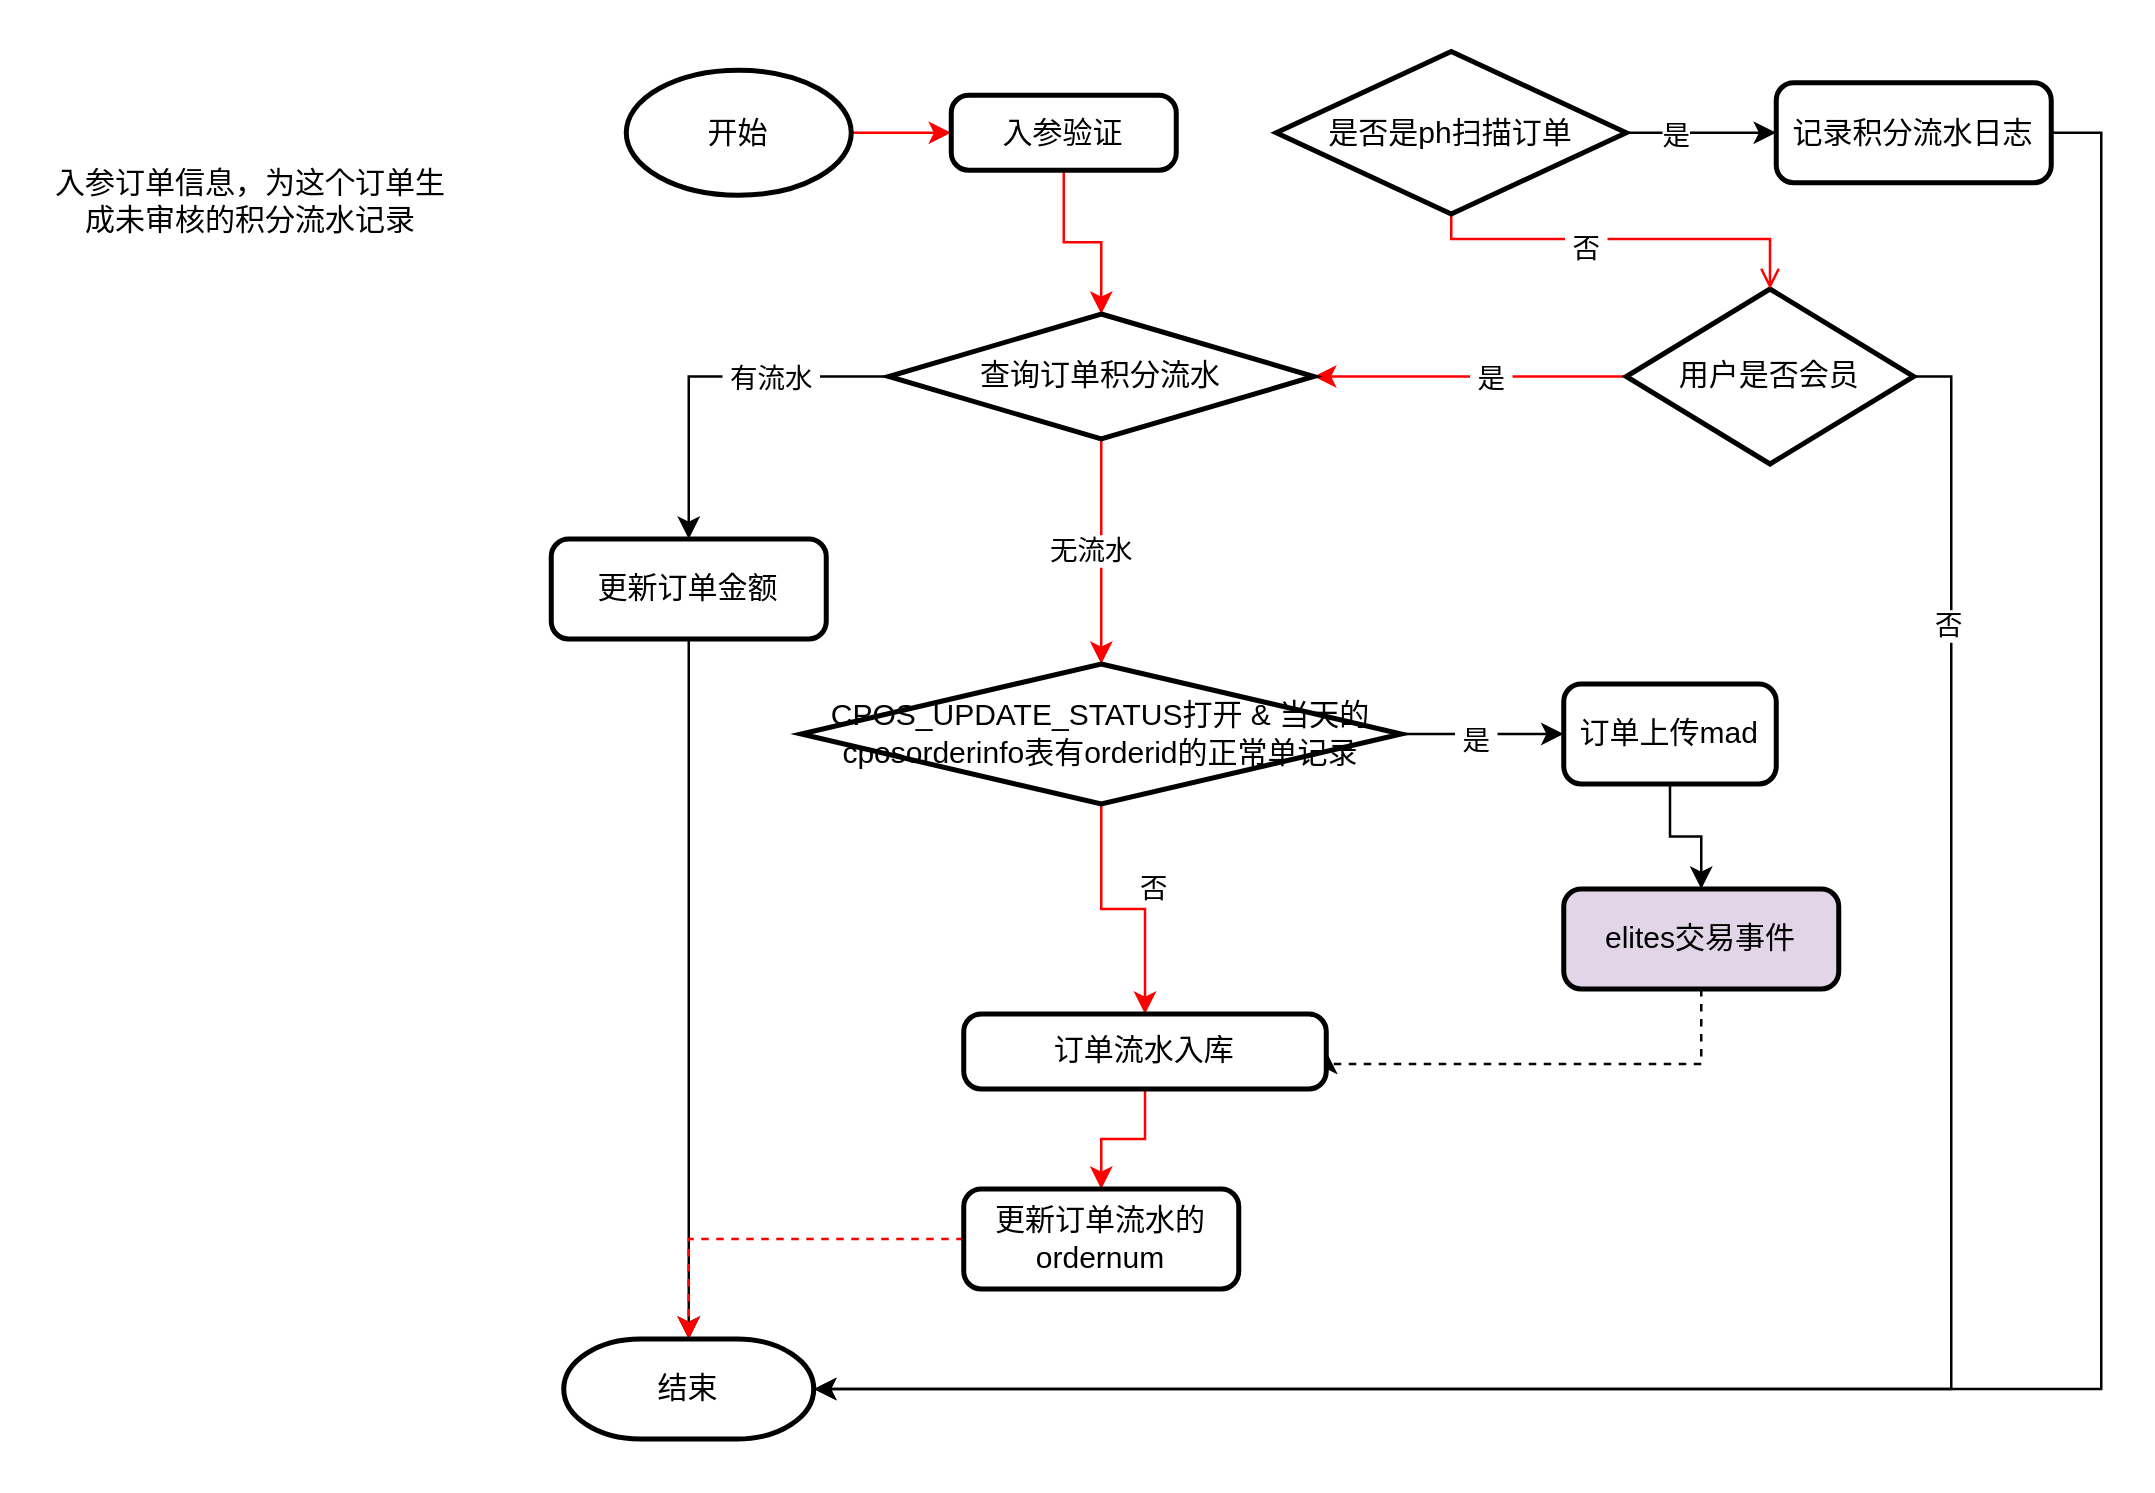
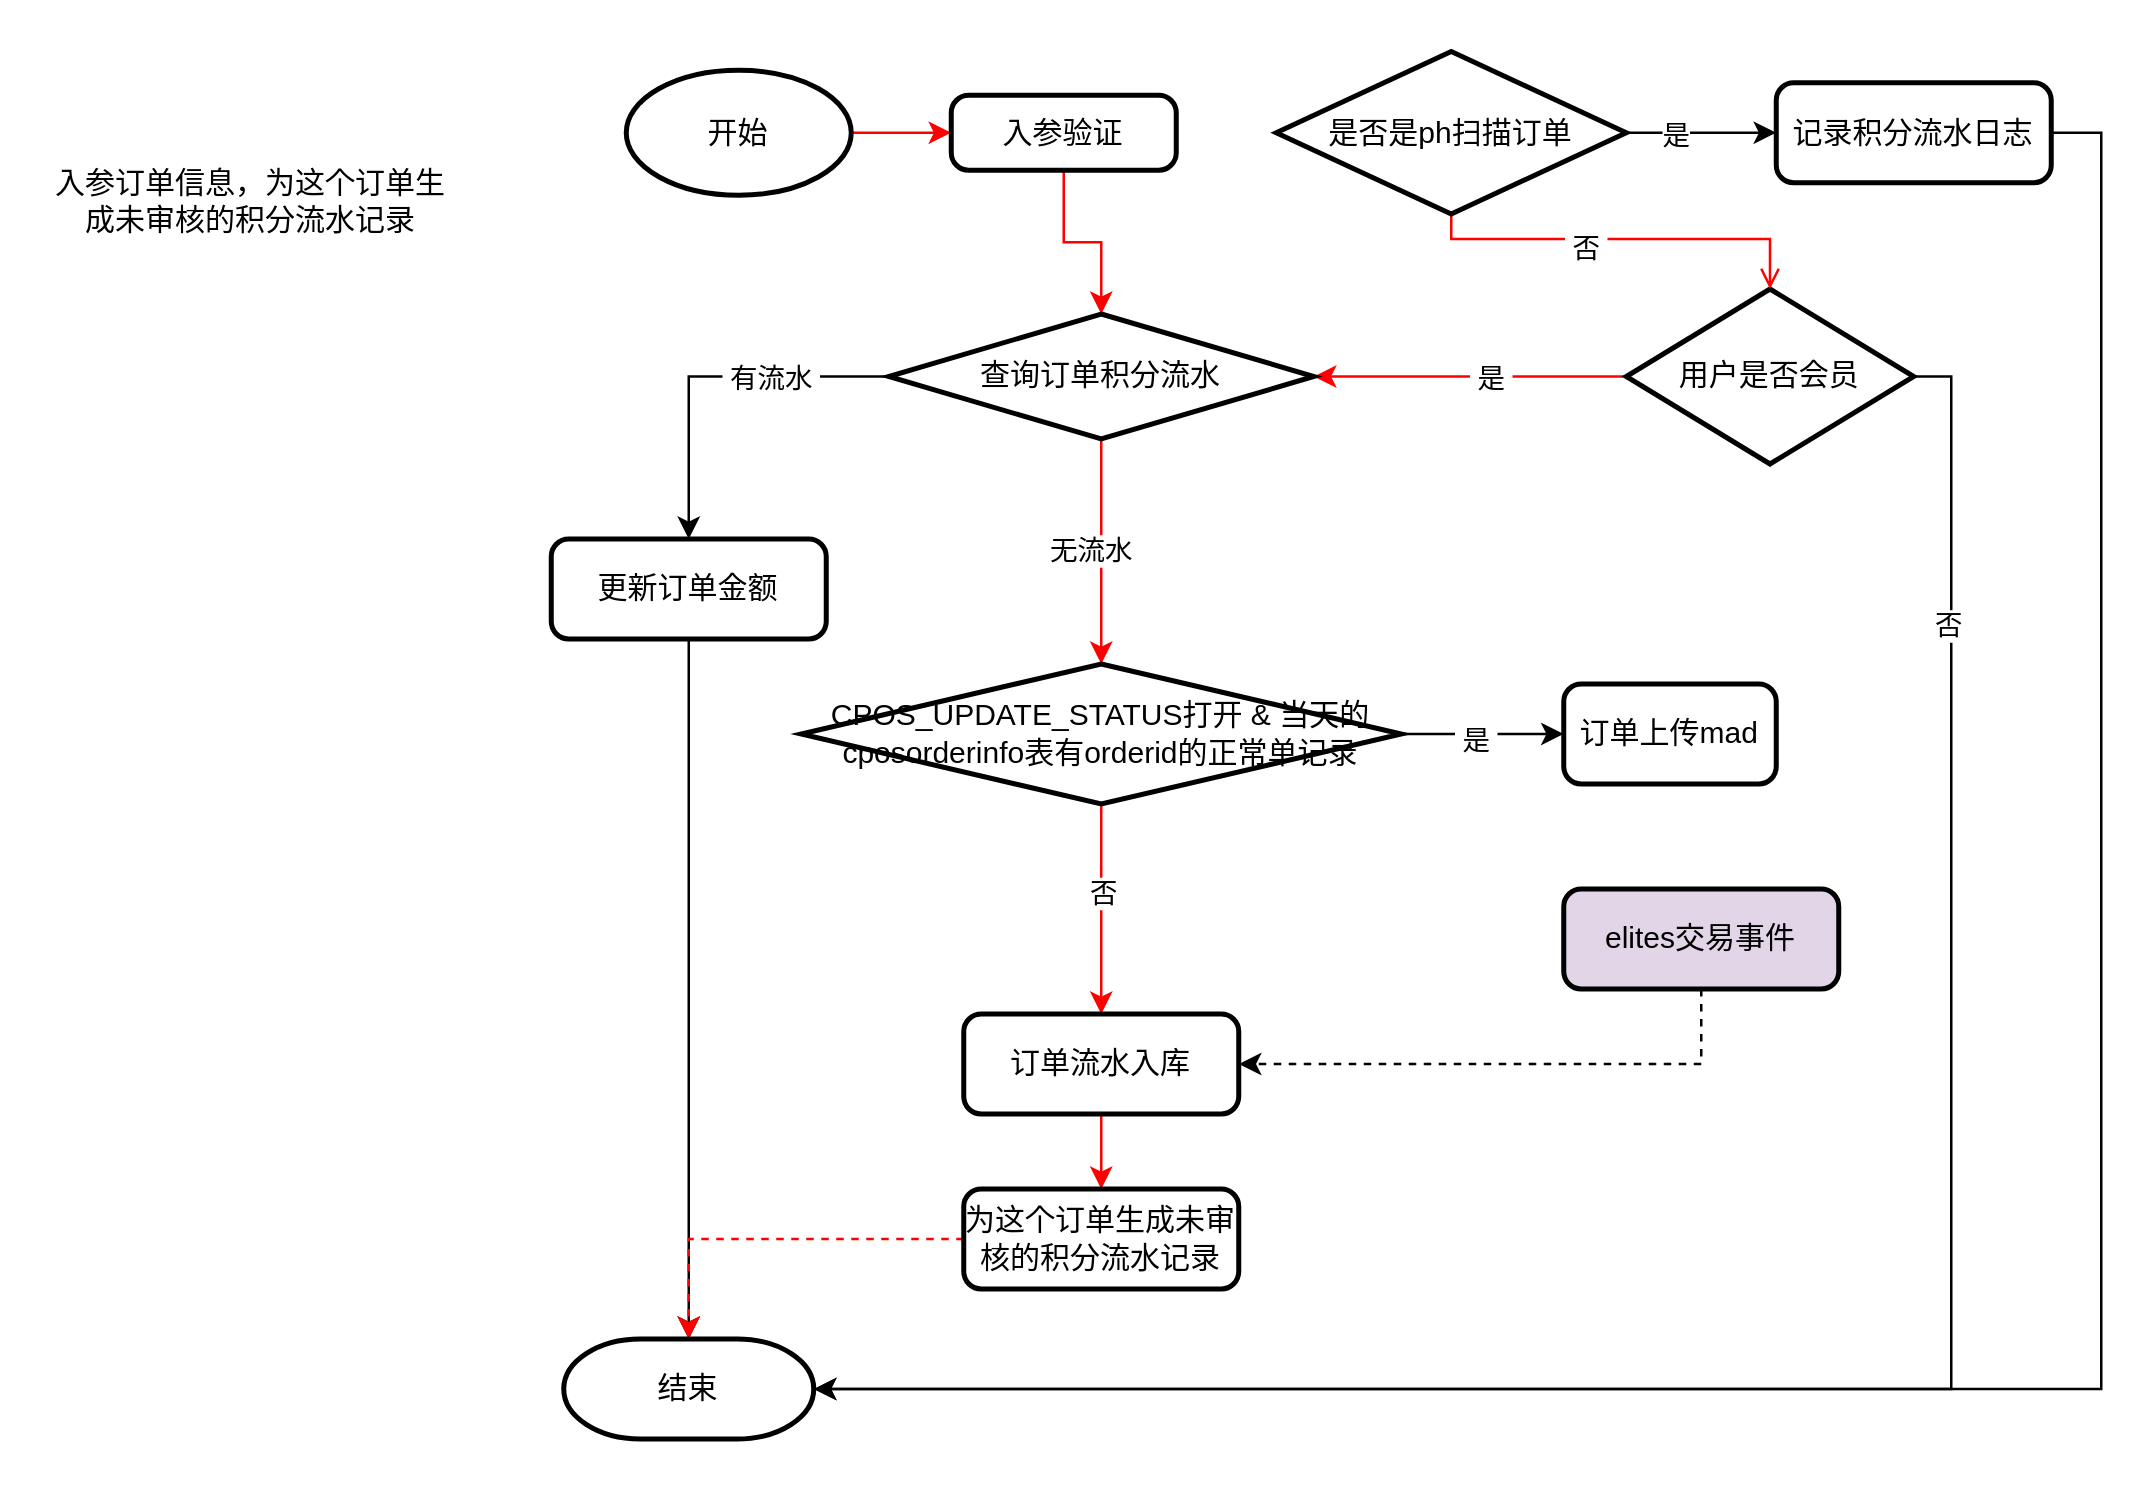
  <mxCell id="0" />
  <mxCell id="1" parent="0" />
  <mxCell id="2" style="edgeStyle=orthogonalEdgeStyle;rounded=0;orthogonalLoop=1;jettySize=auto;html=1;entryX=1;entryY=0.5;entryDx=0;entryDy=0;entryPerimeter=0;strokeColor=#FF0000;" edge="1" parent="1" source="6" target="15"><mxGeometry relative="1" as="geometry"><mxPoint x="540" y="195" as="targetPoint" /></mxGeometry></mxCell>
  <mxCell id="3" value="&amp;nbsp;是&amp;nbsp;" style="edgeLabel;html=1;align=center;verticalAlign=middle;resizable=0;points=[];" vertex="1" connectable="0" parent="2"><mxGeometry x="-0.117" y="2" relative="1" as="geometry"><mxPoint y="-2" as="offset" /></mxGeometry></mxCell>
  <mxCell id="4" style="edgeStyle=orthogonalEdgeStyle;rounded=0;orthogonalLoop=1;jettySize=auto;html=1;entryX=1;entryY=0.5;entryDx=0;entryDy=0;entryPerimeter=0;" edge="1" parent="1" source="6" target="31"><mxGeometry relative="1" as="geometry"><Array as="points"><mxPoint x="780" y="150" /><mxPoint x="780" y="555" /></Array></mxGeometry></mxCell>
  <mxCell id="5" value="否" style="edgeLabel;html=1;align=center;verticalAlign=middle;resizable=0;points=[];" vertex="1" connectable="0" parent="4"><mxGeometry x="-0.739" y="-2" relative="1" as="geometry"><mxPoint as="offset" /></mxGeometry></mxCell>
  <mxCell id="6" value="&lt;span&gt;用户是否会员&lt;/span&gt;" style="strokeWidth=2;html=1;shape=mxgraph.flowchart.decision;whiteSpace=wrap;" vertex="1" parent="1"><mxGeometry x="650" y="115" width="115" height="70" as="geometry" /></mxCell>
  <mxCell id="7" style="edgeStyle=orthogonalEdgeStyle;rounded=0;orthogonalLoop=1;jettySize=auto;html=1;strokeColor=#FF0000;" edge="1" parent="1" source="8" target="10"><mxGeometry relative="1" as="geometry" /></mxCell>
  <mxCell id="8" value="开始" style="strokeWidth=2;html=1;shape=mxgraph.flowchart.start_1;whiteSpace=wrap;" vertex="1" parent="1"><mxGeometry x="250" y="27.5" width="90" height="50" as="geometry" /></mxCell>
  <mxCell id="9" style="edgeStyle=orthogonalEdgeStyle;rounded=0;orthogonalLoop=1;jettySize=auto;html=1;strokeColor=#FF0000;" edge="1" parent="1" source="10" target="15"><mxGeometry relative="1" as="geometry" /></mxCell>
  <mxCell id="10" value="&lt;span&gt;入参验证&lt;/span&gt;" style="rounded=1;whiteSpace=wrap;html=1;absoluteArcSize=1;arcSize=14;strokeWidth=2;" vertex="1" parent="1"><mxGeometry x="380" y="37.5" width="90" height="30" as="geometry" /></mxCell>
  <mxCell id="11" style="edgeStyle=orthogonalEdgeStyle;rounded=0;orthogonalLoop=1;jettySize=auto;html=1;exitX=0;exitY=0.5;exitDx=0;exitDy=0;exitPerimeter=0;" edge="1" parent="1" source="15" target="17"><mxGeometry relative="1" as="geometry" /></mxCell>
  <mxCell id="12" value="&amp;nbsp;有流水&amp;nbsp;" style="edgeLabel;html=1;align=center;verticalAlign=middle;resizable=0;points=[];" vertex="1" connectable="0" parent="11"><mxGeometry x="-0.171" y="-1" relative="1" as="geometry"><mxPoint x="12" y="1" as="offset" /></mxGeometry></mxCell>
  <mxCell id="13" style="edgeStyle=orthogonalEdgeStyle;rounded=0;orthogonalLoop=1;jettySize=auto;html=1;entryX=0.5;entryY=0;entryDx=0;entryDy=0;entryPerimeter=0;strokeColor=#FF0000;" edge="1" parent="1" source="15" target="22"><mxGeometry relative="1" as="geometry" /></mxCell>
  <mxCell id="14" value="无流水" style="edgeLabel;html=1;align=center;verticalAlign=middle;resizable=0;points=[];" vertex="1" connectable="0" parent="13"><mxGeometry x="0.304" y="3" relative="1" as="geometry"><mxPoint x="-8" y="-15" as="offset" /></mxGeometry></mxCell>
  <mxCell id="15" value="&lt;span&gt;查询订单积分流水&lt;/span&gt;" style="strokeWidth=2;html=1;shape=mxgraph.flowchart.decision;whiteSpace=wrap;" vertex="1" parent="1"><mxGeometry x="355" y="125" width="170" height="50" as="geometry" /></mxCell>
  <mxCell id="16" style="edgeStyle=orthogonalEdgeStyle;rounded=0;orthogonalLoop=1;jettySize=auto;html=1;entryX=0.5;entryY=0;entryDx=0;entryDy=0;entryPerimeter=0;" edge="1" parent="1" source="17" target="31"><mxGeometry relative="1" as="geometry" /></mxCell>
  <mxCell id="17" value="更新订单金额" style="rounded=1;whiteSpace=wrap;html=1;absoluteArcSize=1;arcSize=14;strokeWidth=2;" vertex="1" parent="1"><mxGeometry x="220" y="215" width="110" height="40" as="geometry" /></mxCell>
  <mxCell id="18" style="edgeStyle=orthogonalEdgeStyle;rounded=0;orthogonalLoop=1;jettySize=auto;html=1;entryX=0;entryY=0.5;entryDx=0;entryDy=0;" edge="1" parent="1" source="22" target="24"><mxGeometry relative="1" as="geometry" /></mxCell>
  <mxCell id="19" value="&amp;nbsp;是&amp;nbsp;" style="edgeLabel;html=1;align=center;verticalAlign=middle;resizable=0;points=[];" vertex="1" connectable="0" parent="18"><mxGeometry x="-0.111" y="-2" relative="1" as="geometry"><mxPoint as="offset" /></mxGeometry></mxCell>
  <mxCell id="20" style="edgeStyle=orthogonalEdgeStyle;rounded=0;orthogonalLoop=1;jettySize=auto;html=1;entryX=0.5;entryY=0;entryDx=0;entryDy=0;strokeColor=#FF0000;" edge="1" parent="1" source="22" target="28"><mxGeometry relative="1" as="geometry" /></mxCell>
  <mxCell id="21" value="否" style="edgeLabel;html=1;align=center;verticalAlign=middle;resizable=0;points=[];" vertex="1" connectable="0" parent="20"><mxGeometry x="0.149" y="-4" relative="1" as="geometry"><mxPoint x="4" y="-13" as="offset" /></mxGeometry></mxCell>
  <mxCell id="22" value="&lt;span&gt;CPOS_UPDATE_STATUS打开 &amp;amp; 当天的cposorderinfo表有orderid的正常单记录&lt;/span&gt;" style="strokeWidth=2;html=1;shape=mxgraph.flowchart.decision;whiteSpace=wrap;" vertex="1" parent="1"><mxGeometry y="265" width="240" height="56" as="geometry" x="320" /></mxCell>
- <mxCell id="23" style="edgeStyle=orthogonalEdgeStyle;rounded=0;orthogonalLoop=1;jettySize=auto;html=1;" edge="1" parent="1" source="24" target="26"><mxGeometry relative="1" as="geometry" /></mxCell>
  <mxCell id="24" value="订单上传mad" style="rounded=1;whiteSpace=wrap;html=1;absoluteArcSize=1;arcSize=14;strokeWidth=2;" vertex="1" parent="1"><mxGeometry x="625" y="273" width="85" height="40" as="geometry" /></mxCell>
  <mxCell id="25" style="edgeStyle=orthogonalEdgeStyle;rounded=0;orthogonalLoop=1;jettySize=auto;html=1;entryX=1;entryY=0.5;entryDx=0;entryDy=0;strokeColor=#000000;dashed=1;" edge="1" parent="1" source="26" target="28"><mxGeometry relative="1" as="geometry"><Array as="points"><mxPoint x="680" y="425" /></Array></mxGeometry></mxCell>
  <mxCell id="26" value="elites交易事件" style="rounded=1;whiteSpace=wrap;html=1;absoluteArcSize=1;arcSize=14;strokeWidth=2;fillColor=#e1d5e7;" vertex="1" parent="1"><mxGeometry x="625" y="355" width="110" height="40" as="geometry" /></mxCell>
  <mxCell id="27" style="edgeStyle=orthogonalEdgeStyle;rounded=0;orthogonalLoop=1;jettySize=auto;html=1;strokeColor=#FF0000;" edge="1" parent="1" source="28" target="30"><mxGeometry relative="1" as="geometry" /></mxCell>
- <mxCell id="28" value="订单流水入库" style="rounded=1;whiteSpace=wrap;html=1;absoluteArcSize=1;arcSize=14;strokeWidth=2;" vertex="1" parent="1"><mxGeometry x="385" y="405" width="145" height="30" as="geometry" /></mxCell>
+ <mxCell id="28" value="订单流水入库" style="rounded=1;whiteSpace=wrap;html=1;absoluteArcSize=1;arcSize=14;strokeWidth=2;" vertex="1" parent="1"><mxGeometry x="385" y="405" width="110" height="40" as="geometry" /></mxCell>
  <mxCell id="29" style="edgeStyle=orthogonalEdgeStyle;rounded=0;orthogonalLoop=1;jettySize=auto;html=1;entryX=0.5;entryY=0;entryDx=0;entryDy=0;entryPerimeter=0;strokeColor=#FF0000;dashed=1;" edge="1" parent="1" source="30" target="31"><mxGeometry relative="1" as="geometry" /></mxCell>
- <mxCell id="30" value="更新订单流水的ordernum" style="rounded=1;whiteSpace=wrap;html=1;absoluteArcSize=1;arcSize=14;strokeWidth=2;" vertex="1" parent="1"><mxGeometry x="385" y="475" width="110" height="40" as="geometry" /></mxCell>
+ <mxCell id="30" value="为这个订单生成未审核的积分流水记录" style="rounded=1;whiteSpace=wrap;html=1;absoluteArcSize=1;arcSize=14;strokeWidth=2;" vertex="1" parent="1"><mxGeometry x="385" y="475" width="110" height="40" as="geometry" /></mxCell>
  <mxCell id="31" value="结束" style="strokeWidth=2;html=1;shape=mxgraph.flowchart.terminator;whiteSpace=wrap;" vertex="1" parent="1"><mxGeometry x="225" y="535" width="100" height="40" as="geometry" /></mxCell>
  <mxCell id="32" style="edgeStyle=orthogonalEdgeStyle;rounded=0;orthogonalLoop=1;jettySize=auto;html=1;entryX=0.5;entryY=0;entryDx=0;entryDy=0;entryPerimeter=0;strokeColor=#FF0000;endArrow=open;" edge="1" parent="1" source="36" target="6"><mxGeometry relative="1" as="geometry"><Array as="points"><mxPoint x="580" y="95" /><mxPoint x="708" y="95" /></Array></mxGeometry></mxCell>
  <mxCell id="33" value="&amp;nbsp;否&amp;nbsp;" style="edgeLabel;html=1;align=center;verticalAlign=middle;resizable=0;points=[];" vertex="1" connectable="0" parent="32"><mxGeometry x="-0.205" y="-3" relative="1" as="geometry"><mxPoint as="offset" /></mxGeometry></mxCell>
  <mxCell id="34" style="edgeStyle=orthogonalEdgeStyle;rounded=0;orthogonalLoop=1;jettySize=auto;html=1;entryX=0;entryY=0.5;entryDx=0;entryDy=0;" edge="1" parent="1" source="36" target="38"><mxGeometry relative="1" as="geometry" /></mxCell>
  <mxCell id="35" value="是" style="edgeLabel;html=1;align=center;verticalAlign=middle;resizable=0;points=[];" vertex="1" connectable="0" parent="34"><mxGeometry x="-0.357" y="-1" relative="1" as="geometry"><mxPoint as="offset" /></mxGeometry></mxCell>
  <mxCell id="36" value="&lt;span&gt;是否是ph扫描订单&lt;/span&gt;" style="strokeWidth=2;html=1;shape=mxgraph.flowchart.decision;whiteSpace=wrap;" vertex="1" parent="1"><mxGeometry x="510" y="20" width="140" height="65" as="geometry" /></mxCell>
  <mxCell id="37" style="edgeStyle=orthogonalEdgeStyle;rounded=0;orthogonalLoop=1;jettySize=auto;html=1;entryX=1;entryY=0.5;entryDx=0;entryDy=0;entryPerimeter=0;" edge="1" parent="1" source="38" target="31"><mxGeometry relative="1" as="geometry"><Array as="points"><mxPoint x="840" y="53" /><mxPoint x="840" y="555" /></Array></mxGeometry></mxCell>
  <mxCell id="38" value="记录积分流水日志" style="rounded=1;whiteSpace=wrap;html=1;absoluteArcSize=1;arcSize=14;strokeWidth=2;" vertex="1" parent="1"><mxGeometry x="710" y="32.5" width="110" height="40" as="geometry" /></mxCell>
  <mxCell id="39" value="入参订单信息，为这个订单生成未审核的积分流水记录" style="text;html=1;strokeColor=none;fillColor=none;align=center;verticalAlign=middle;whiteSpace=wrap;rounded=0;" vertex="1" parent="1"><mxGeometry x="20" y="45" width="160" height="70" as="geometry" /></mxCell>
